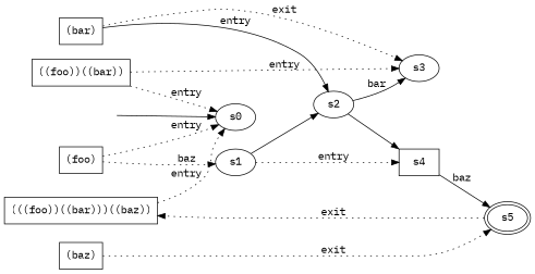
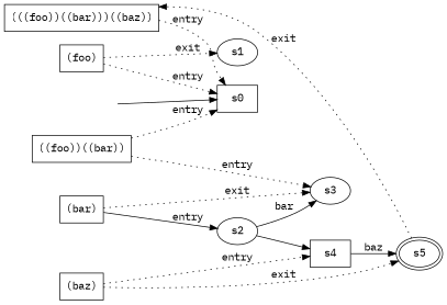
  digraph {
    fontname="IBM Plex Mono"
    rankdir=LR
    node [fontname="IBM Plex Mono"]
    edge [fontname="IBM Plex Mono" style=dotted]
    n1 [label="(foo)" shape=box]
    n2 [label="(bar)" shape=box]
    n3 [label="(baz)" shape=box]
    n4 [label="((foo))((bar))" shape=box]
    n5 [label="(((foo))((bar)))((baz))" shape=box]
-   s0
+   s0 [shape=box]
    s1
    s2
    s3
    s4 [shape=box]
    s5 [peripheries=2]
    _start_ [style=invis]
    subgraph sub_1 {
      rank=same
      n1
      n2
      n3
      n4
      n5
    }
    n1 -> s0 [label=entry]
-   n1 -> s1 [label=baz]
+   n1 -> s1 [label=exit]
    n2 -> s2 [label=entry style=solid]
    n2 -> s3 [label=exit]
-   s1 -> s4 [label=entry]
+   n3 -> s4 [label=entry]
    n3 -> s5 [label=exit]
    n4 -> s0 [label=entry]
    n4 -> s3 [label=entry]
    n5 -> s0 [label=entry]
-   s1 -> s2 [style=""]
    s2 -> s3 [label=bar style=""]
    s2 -> s4 [style=""]
    s4 -> s5 [label=baz style=""]
    s5 -> n5 [label=exit]
    _start_ -> s0 [style=""]
  }
